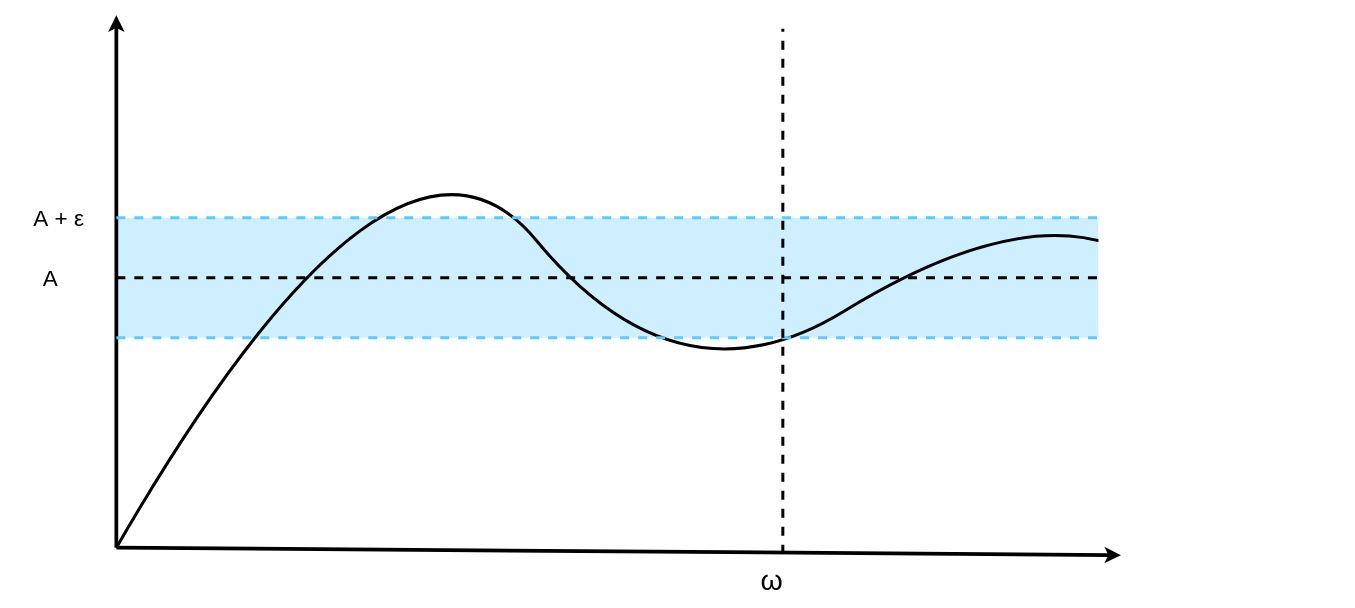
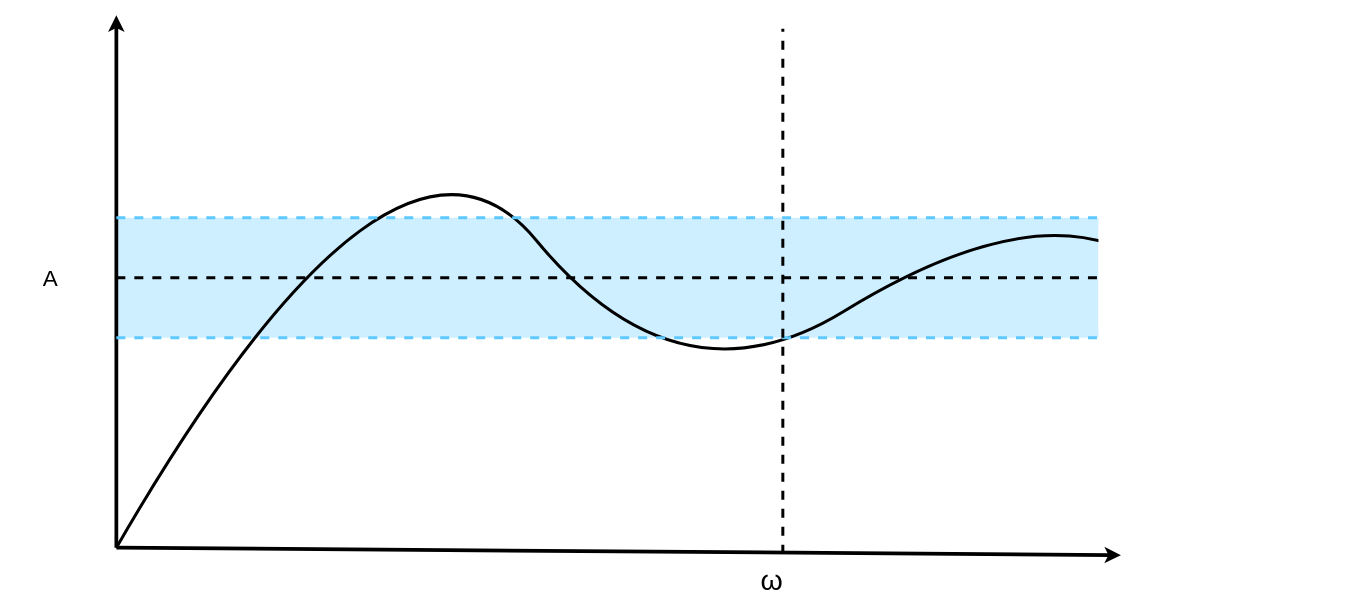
  <mxCell id="0" />
  <mxCell id="1" parent="0" />
  <mxCell id="2" value="" style="rounded=0;whiteSpace=wrap;html=1;fontSize=15;strokeColor=none;fillColor=#5EC9FF;fillStyle=auto;strokeWidth=6;perimeterSpacing=0;opacity=30;" parent="1" vertex="1"><mxGeometry x="154" y="290" width="1310" height="160" as="geometry" /></mxCell>
  <mxCell id="3" value="" style="endArrow=classic;html=1;rounded=0;strokeWidth=5;" parent="1" edge="1"><mxGeometry width="50" height="50" relative="1" as="geometry"><mxPoint x="154" y="730" as="sourcePoint" /><mxPoint x="1494" y="740" as="targetPoint" /></mxGeometry></mxCell>
  <mxCell id="4" value="" style="curved=1;endArrow=classic;html=1;rounded=0;strokeWidth=4;" parent="1" edge="1"><mxGeometry width="50" height="50" relative="1" as="geometry"><mxPoint x="154" y="730" as="sourcePoint" /><mxPoint x="1754" y="390" as="targetPoint" /><Array as="points"><mxPoint x="524" y="90" /><mxPoint x="904" y="550" /><mxPoint x="1344" y="280" /><mxPoint x="1614" y="370" /></Array></mxGeometry></mxCell>
  <mxCell id="5" value="" style="rounded=0;whiteSpace=wrap;html=1;strokeColor=none;rotation=0;" parent="1" vertex="1"><mxGeometry x="692" y="704" width="20" height="12" as="geometry" /></mxCell>
  <mxCell id="6" value="A" style="text;html=1;strokeColor=none;fillColor=none;align=center;verticalAlign=middle;whiteSpace=wrap;rounded=0;fontSize=30;" parent="1" vertex="1"><mxGeometry x="25" y="355" width="82.5" height="30" as="geometry" /></mxCell>
- <mxCell id="7" value="&lt;font style=&quot;font-size: 30px;&quot;&gt;A&lt;span dir=&quot;ltr&quot; role=&quot;presentation&quot; style=&quot;left: 1003.88px; top: 369.32px; font-family: sans-serif; transform: scaleX(1.123); font-size: 30px;&quot;&gt; + ε&lt;/span&gt;&lt;/font&gt;" style="text;html=1;strokeColor=none;fillColor=none;align=center;verticalAlign=middle;whiteSpace=wrap;rounded=0;fontSize=30;" parent="1" vertex="1"><mxGeometry x="20" y="275" width="115" height="30" as="geometry" /></mxCell>
  <mxCell id="8" value="" style="endArrow=classic;html=1;rounded=0;strokeWidth=5;" parent="1" edge="1"><mxGeometry width="50" height="50" relative="1" as="geometry"><mxPoint x="154" y="730" as="sourcePoint" /><mxPoint x="154" y="20" as="targetPoint" /></mxGeometry></mxCell>
  <mxCell id="9" value="" style="endArrow=none;dashed=1;html=1;rounded=0;strokeColor=#000000;strokeWidth=4;fontSize=15;" parent="1" edge="1"><mxGeometry width="50" height="50" relative="1" as="geometry"><mxPoint x="154" y="370" as="sourcePoint" /><mxPoint x="1474" y="370" as="targetPoint" /></mxGeometry></mxCell>
  <mxCell id="10" value="" style="endArrow=none;dashed=1;html=1;rounded=0;strokeColor=#5EC9FF;strokeWidth=4;fontSize=15;" parent="1" edge="1"><mxGeometry width="50" height="50" relative="1" as="geometry"><mxPoint x="154" y="290" as="sourcePoint" /><mxPoint x="1474" y="290" as="targetPoint" /></mxGeometry></mxCell>
  <mxCell id="11" value="" style="endArrow=none;dashed=1;html=1;rounded=0;strokeColor=#5EC9FF;strokeWidth=4;fontSize=15;" parent="1" edge="1"><mxGeometry width="50" height="50" relative="1" as="geometry"><mxPoint x="154" y="450" as="sourcePoint" /><mxPoint x="1474" y="450" as="targetPoint" /></mxGeometry></mxCell>
  <mxCell id="12" value="" style="endArrow=none;dashed=1;html=1;rounded=0;strokeColor=#000000;strokeWidth=4;fontSize=15;" parent="1" edge="1"><mxGeometry width="50" height="50" relative="1" as="geometry"><mxPoint x="1043" y="738" as="sourcePoint" /><mxPoint x="1043" y="38" as="targetPoint" /></mxGeometry></mxCell>
  <mxCell id="13" value="" style="rounded=0;whiteSpace=wrap;html=1;strokeColor=none;" vertex="1" parent="1"><mxGeometry x="1464" y="300" width="320" height="140" as="geometry" /></mxCell>
  <mxCell id="14" value="ω" style="text;html=1;strokeColor=none;fillColor=none;align=center;verticalAlign=middle;whiteSpace=wrap;rounded=0;fontSize=38;" vertex="1" parent="1"><mxGeometry x="987" y="759" width="82.5" height="30" as="geometry" /></mxCell>
